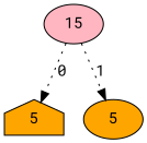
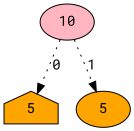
  digraph {
    fontname="Roboto Mono"
    node [style=filled fillcolor=orange shape=ellipse fontname="Roboto Mono"]
    edge [style=dotted fontname="Roboto Mono"]
-   n1 [label=15 fillcolor=lightpink]
+   n1 [label=10 fillcolor=lightpink]
    n2 [label=5 shape=house]
    n3 [label=5]
    n1 -> n2 [label=0]
    n1 -> n3 [label=1]
  }
